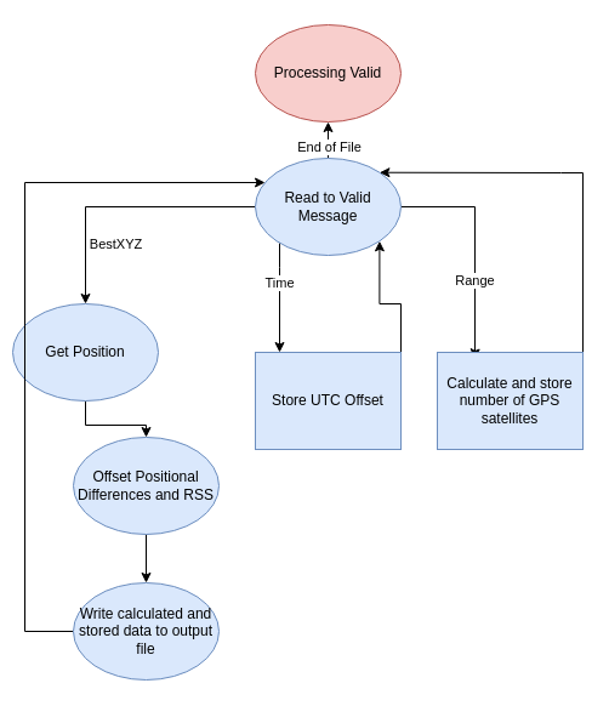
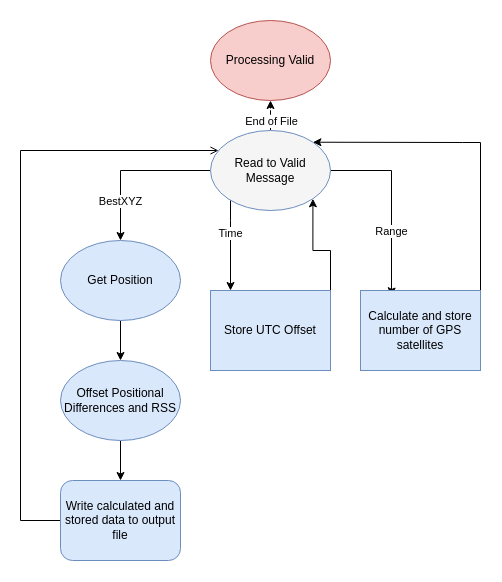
  <mxCell id="0" />
  <mxCell id="1" parent="0" />
  <mxCell id="2" value="" style="edgeStyle=orthogonalEdgeStyle;rounded=0;orthogonalLoop=1;jettySize=auto;html=1;" edge="1" parent="1" source="10" target="14"><mxGeometry relative="1" as="geometry"><Array as="points"><mxPoint x="230" y="220" /><mxPoint x="230" y="220" /></Array></mxGeometry></mxCell>
  <mxCell id="3" value="Time" style="edgeLabel;html=1;align=center;verticalAlign=middle;resizable=0;points=[];" vertex="1" connectable="0" parent="2"><mxGeometry x="-0.267" y="-1" relative="1" as="geometry"><mxPoint as="offset" /></mxGeometry></mxCell>
  <mxCell id="4" style="edgeStyle=orthogonalEdgeStyle;rounded=0;orthogonalLoop=1;jettySize=auto;html=1;exitX=1;exitY=0.5;exitDx=0;exitDy=0;entryX=0.255;entryY=0.067;entryDx=0;entryDy=0;entryPerimeter=0;" edge="1" parent="1" source="10" target="12"><mxGeometry relative="1" as="geometry"><Array as="points"><mxPoint x="391" y="170" /><mxPoint x="391" y="290" /><mxPoint x="391" y="290" /></Array></mxGeometry></mxCell>
  <mxCell id="5" value="Range" style="edgeLabel;html=1;align=center;verticalAlign=middle;resizable=0;points=[];" vertex="1" connectable="0" parent="4"><mxGeometry x="-0.155" y="-35" relative="1" as="geometry"><mxPoint x="34" y="42" as="offset" /></mxGeometry></mxCell>
  <mxCell id="6" style="edgeStyle=orthogonalEdgeStyle;rounded=0;orthogonalLoop=1;jettySize=auto;html=1;exitX=0;exitY=0.5;exitDx=0;exitDy=0;entryX=0.5;entryY=0;entryDx=0;entryDy=0;" edge="1" parent="1" source="10" target="16"><mxGeometry relative="1" as="geometry" /></mxCell>
  <mxCell id="7" value="BestXYZ" style="edgeLabel;html=1;align=center;verticalAlign=middle;resizable=0;points=[];" vertex="1" connectable="0" parent="6"><mxGeometry x="-0.143" y="36" relative="1" as="geometry"><mxPoint x="-21.72" y="-6" as="offset" /></mxGeometry></mxCell>
- <mxCell id="8" value="" style="edgeStyle=orthogonalEdgeStyle;rounded=0;orthogonalLoop=1;jettySize=auto;html=1;" edge="1" parent="1" source="10" target="21"><mxGeometry relative="1" as="geometry" /></mxCell>
+ <mxCell id="8" value="" style="edgeStyle=orthogonalEdgeStyle;rounded=0;orthogonalLoop=1;jettySize=auto;html=1;dashed=1;" edge="1" parent="1" source="10" target="21"><mxGeometry relative="1" as="geometry" /></mxCell>
  <mxCell id="9" value="End of File" style="edgeLabel;html=1;align=center;verticalAlign=middle;resizable=0;points=[];" vertex="1" connectable="0" parent="8"><mxGeometry x="0.49" y="1" relative="1" as="geometry"><mxPoint x="1" y="7" as="offset" /></mxGeometry></mxCell>
- <mxCell id="10" value="Read to Valid Message" style="ellipse;whiteSpace=wrap;html=1;fillColor=#dae8fc;strokeColor=#6c8ebf;" vertex="1" parent="1"><mxGeometry x="210" y="130" width="120" height="80" as="geometry" /></mxCell>
+ <mxCell id="10" value="Read to Valid Message" style="ellipse;whiteSpace=wrap;html=1;fillColor=#f5f5f5;strokeColor=#6c8ebf;" vertex="1" parent="1"><mxGeometry x="210" y="130" width="120" height="80" as="geometry" /></mxCell>
  <mxCell id="11" style="edgeStyle=orthogonalEdgeStyle;rounded=0;orthogonalLoop=1;jettySize=auto;html=1;exitX=1;exitY=0;exitDx=0;exitDy=0;entryX=1;entryY=0;entryDx=0;entryDy=0;" edge="1" parent="1" source="12" target="10"><mxGeometry relative="1" as="geometry"><mxPoint x="420" y="140" as="targetPoint" /><Array as="points"><mxPoint x="462" y="142" /><mxPoint x="420" y="142" /></Array></mxGeometry></mxCell>
  <mxCell id="12" value="Calculate and store number of GPS satellites" style="whiteSpace=wrap;html=1;fillColor=#dae8fc;strokeColor=#6c8ebf;rounded=0;" vertex="1" parent="1"><mxGeometry x="360" y="290" width="120" height="80" as="geometry" /></mxCell>
  <mxCell id="13" style="edgeStyle=orthogonalEdgeStyle;rounded=0;orthogonalLoop=1;jettySize=auto;html=1;exitX=1;exitY=0;exitDx=0;exitDy=0;entryX=1;entryY=1;entryDx=0;entryDy=0;" edge="1" parent="1" source="14" target="10"><mxGeometry relative="1" as="geometry" /></mxCell>
  <mxCell id="14" value="Store UTC Offset" style="whiteSpace=wrap;html=1;fillColor=#dae8fc;strokeColor=#6c8ebf;rounded=0;" vertex="1" parent="1"><mxGeometry x="210" y="290" width="120" height="80" as="geometry" /></mxCell>
  <mxCell id="15" value="" style="edgeStyle=orthogonalEdgeStyle;rounded=0;orthogonalLoop=1;jettySize=auto;html=1;" edge="1" parent="1" source="16" target="18"><mxGeometry relative="1" as="geometry" /></mxCell>
- <mxCell id="16" value="Get Position" style="ellipse;whiteSpace=wrap;html=1;fillColor=#dae8fc;strokeColor=#6c8ebf;" vertex="1" parent="1"><mxGeometry x="10" y="250" width="120" height="80" as="geometry" /></mxCell>
+ <mxCell id="16" value="Get Position" style="ellipse;whiteSpace=wrap;html=1;fillColor=#dae8fc;strokeColor=#6c8ebf;" vertex="1" parent="1"><mxGeometry x="60" y="240" width="120" height="80" as="geometry" /></mxCell>
  <mxCell id="17" value="" style="edgeStyle=orthogonalEdgeStyle;rounded=0;orthogonalLoop=1;jettySize=auto;html=1;" edge="1" parent="1" source="18" target="20"><mxGeometry relative="1" as="geometry" /></mxCell>
  <mxCell id="18" value="Offset Positional Differences and RSS" style="ellipse;whiteSpace=wrap;html=1;fillColor=#dae8fc;strokeColor=#6c8ebf;" vertex="1" parent="1"><mxGeometry x="60" y="360" width="120" height="80" as="geometry" /></mxCell>
- <mxCell id="19" style="edgeStyle=orthogonalEdgeStyle;rounded=0;orthogonalLoop=1;jettySize=auto;html=1;exitX=0;exitY=0.5;exitDx=0;exitDy=0;" edge="1" parent="1" source="20" target="10"><mxGeometry relative="1" as="geometry"><mxPoint x="200" y="150" as="targetPoint" /><Array as="points"><mxPoint x="20" y="520" /><mxPoint x="20" y="150" /></Array></mxGeometry></mxCell>
- <mxCell id="20" value="Write calculated and stored data to output file" style="ellipse;whiteSpace=wrap;html=1;fillColor=#dae8fc;strokeColor=#6c8ebf;" vertex="1" parent="1"><mxGeometry x="60" y="480" width="120" height="80" as="geometry" /></mxCell>
+ <mxCell id="19" style="edgeStyle=orthogonalEdgeStyle;rounded=0;orthogonalLoop=1;jettySize=auto;html=1;exitX=0;exitY=0.5;exitDx=0;exitDy=0;endArrow=open;" edge="1" parent="1" source="20" target="10"><mxGeometry relative="1" as="geometry"><mxPoint x="200" y="150" as="targetPoint" /><Array as="points"><mxPoint x="20" y="520" /><mxPoint x="20" y="150" /></Array></mxGeometry></mxCell>
+ <mxCell id="20" value="Write calculated and stored data to output file" style="whiteSpace=wrap;html=1;fillColor=#dae8fc;strokeColor=#6c8ebf;rounded=1;" vertex="1" parent="1"><mxGeometry x="60" y="480" width="120" height="80" as="geometry" /></mxCell>
  <mxCell id="21" value="Processing Valid" style="ellipse;whiteSpace=wrap;html=1;fillColor=#f8cecc;strokeColor=#b85450;" vertex="1" parent="1"><mxGeometry x="210" y="20" width="120" height="80" as="geometry" /></mxCell>
